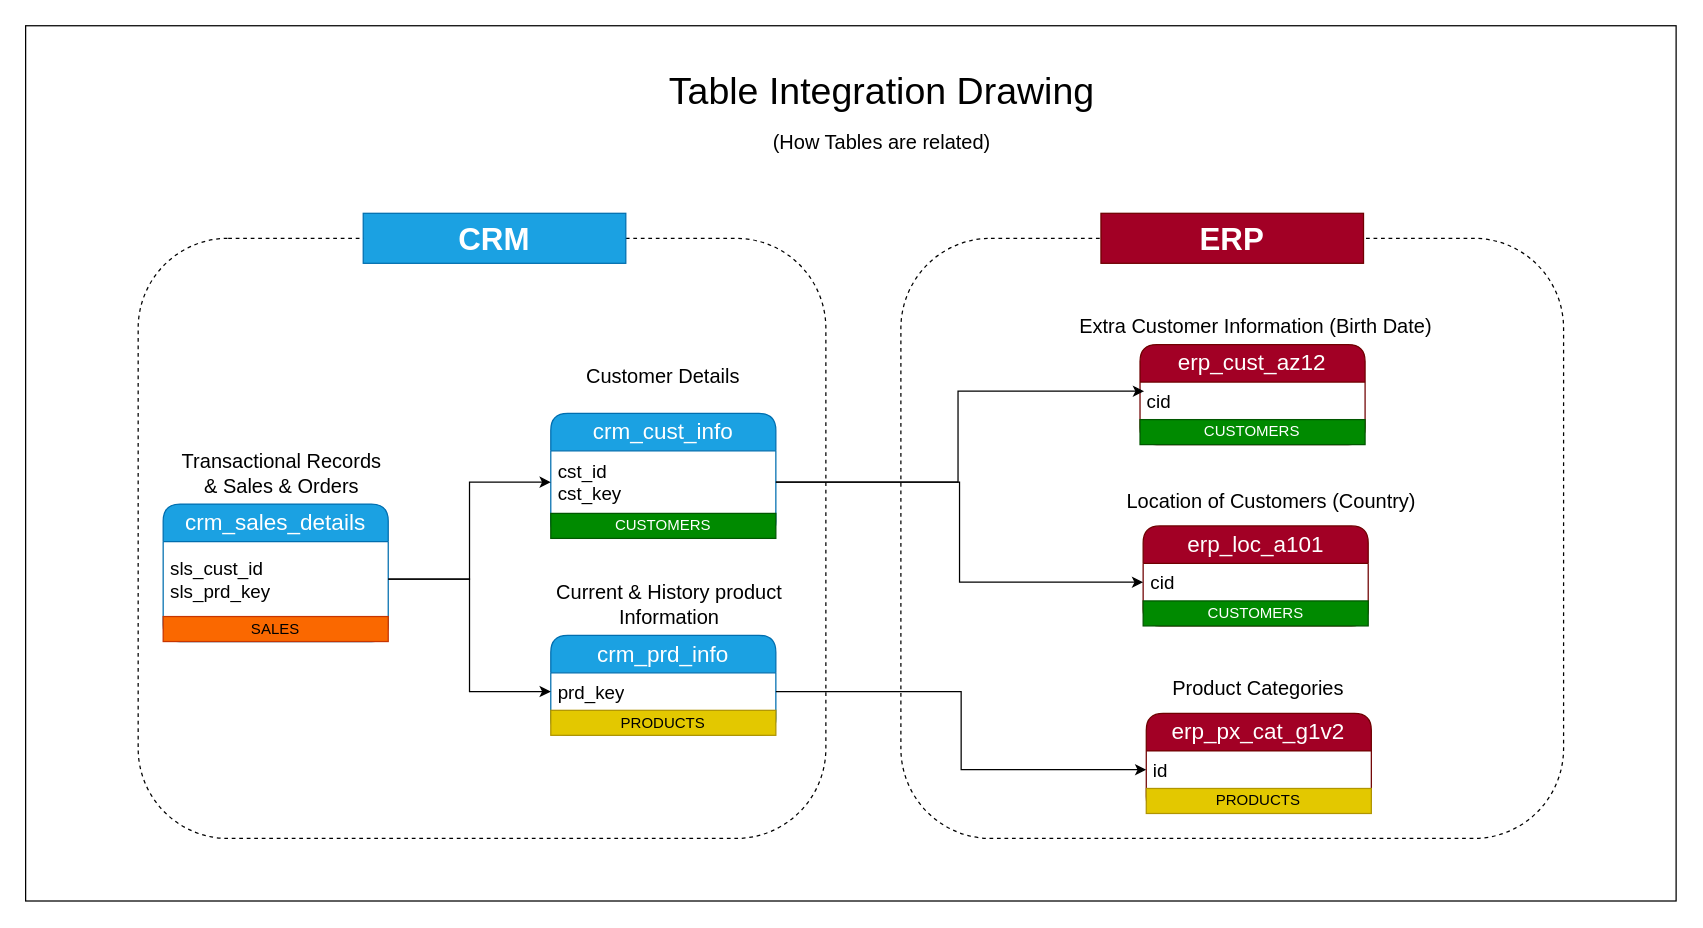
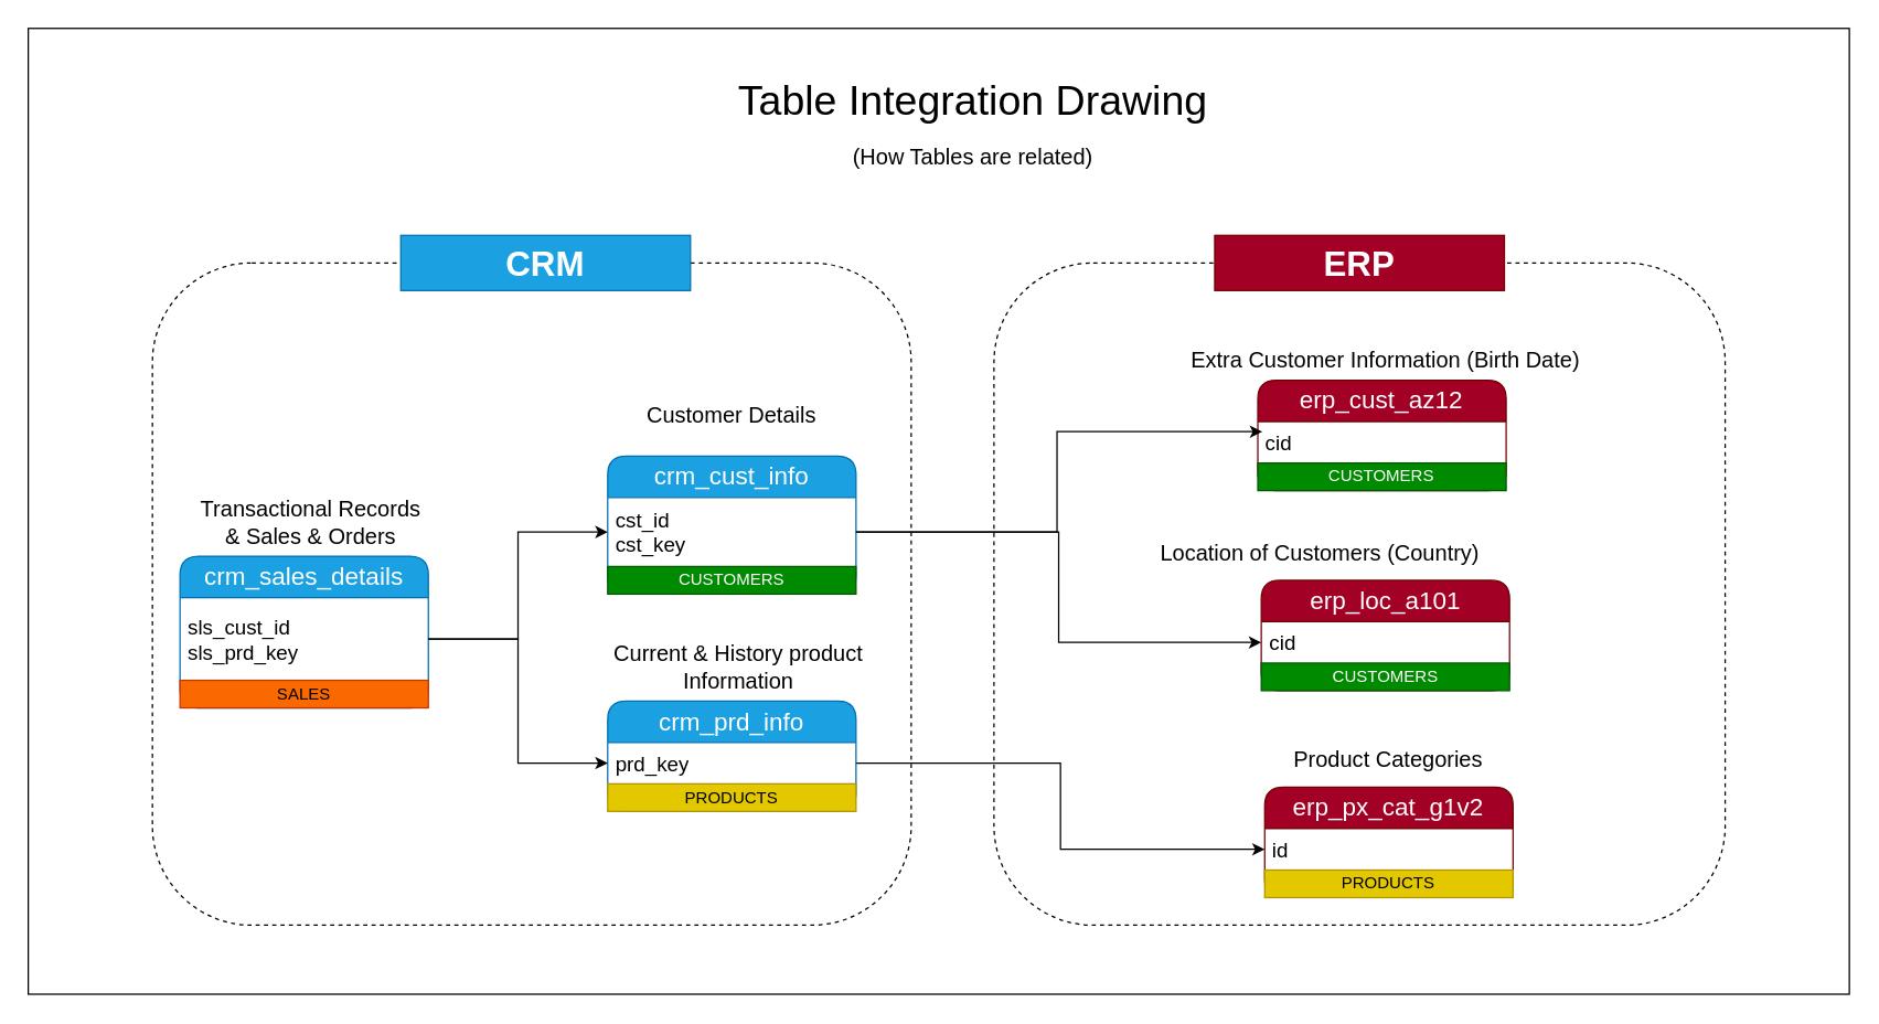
  <mxCell id="0" />
  <mxCell id="1" parent="0" />
  <mxCell id="2" value="" style="rounded=0;whiteSpace=wrap;html=1;fillColor=none;movable=0;resizable=0;rotatable=0;deletable=0;editable=0;locked=1;connectable=0;" vertex="1" parent="1"><mxGeometry x="20" y="20" width="1320" height="700" as="geometry" /></mxCell>
  <mxCell id="3" value="" style="rounded=1;whiteSpace=wrap;html=1;fillColor=none;strokeColor=default;dashed=1;movable=0;resizable=0;rotatable=0;deletable=0;editable=0;locked=1;connectable=0;" vertex="1" parent="1"><mxGeometry x="720" y="190" width="530" height="480" as="geometry" /></mxCell>
  <mxCell id="4" value="" style="rounded=1;whiteSpace=wrap;html=1;fillColor=none;strokeColor=default;dashed=1;movable=0;resizable=0;rotatable=0;deletable=0;editable=0;locked=1;connectable=0;" vertex="1" parent="1"><mxGeometry x="110" y="190" width="550" height="480" as="geometry" /></mxCell>
  <mxCell id="5" value="crm_cust_info" style="swimlane;fontStyle=0;childLayout=stackLayout;horizontal=1;startSize=30;horizontalStack=0;resizeParent=1;resizeParentMax=0;resizeLast=0;collapsible=1;marginBottom=0;whiteSpace=wrap;html=1;rounded=1;fillColor=#1ba1e2;fontColor=#ffffff;strokeColor=#006EAF;fontSize=18;" vertex="1" parent="1"><mxGeometry x="440" y="330" width="180" height="100" as="geometry" /></mxCell>
  <mxCell id="6" value="cst_id&lt;div&gt;cst_key&lt;/div&gt;" style="text;strokeColor=none;fillColor=none;align=left;verticalAlign=middle;spacingLeft=4;spacingRight=4;overflow=hidden;points=[[0,0.5],[1,0.5]];portConstraint=eastwest;rotatable=0;whiteSpace=wrap;html=1;fontSize=15;" vertex="1" parent="5"><mxGeometry y="30" width="180" height="50" as="geometry" /></mxCell>
  <mxCell id="7" value="CUSTOMERS" style="text;html=1;strokeColor=#005700;fillColor=#008a00;align=center;verticalAlign=middle;whiteSpace=wrap;overflow=hidden;fontColor=#ffffff;" vertex="1" parent="5"><mxGeometry y="80" width="180" height="20" as="geometry" /></mxCell>
  <mxCell id="8" value="crm_prd_info" style="swimlane;fontStyle=0;childLayout=stackLayout;horizontal=1;startSize=30;horizontalStack=0;resizeParent=1;resizeParentMax=0;resizeLast=0;collapsible=1;marginBottom=0;whiteSpace=wrap;html=1;rounded=1;fillColor=#1ba1e2;fontColor=#ffffff;strokeColor=#006EAF;fontSize=18;" vertex="1" parent="1"><mxGeometry x="440" y="507.5" width="180" height="80" as="geometry" /></mxCell>
  <mxCell id="9" value="prd_key" style="text;strokeColor=none;fillColor=none;align=left;verticalAlign=middle;spacingLeft=4;spacingRight=4;overflow=hidden;points=[[0,0.5],[1,0.5]];portConstraint=eastwest;rotatable=0;whiteSpace=wrap;html=1;fontSize=15;" vertex="1" parent="8"><mxGeometry y="30" width="180" height="30" as="geometry" /></mxCell>
  <mxCell id="10" value="PRODUCTS" style="text;html=1;strokeColor=#B09500;fillColor=#e3c800;align=center;verticalAlign=middle;whiteSpace=wrap;overflow=hidden;fontColor=#000000;" vertex="1" parent="8"><mxGeometry y="60" width="180" height="20" as="geometry" /></mxCell>
  <mxCell id="11" value="crm_sales_details" style="swimlane;fontStyle=0;childLayout=stackLayout;horizontal=1;startSize=30;horizontalStack=0;resizeParent=1;resizeParentMax=0;resizeLast=0;collapsible=1;marginBottom=0;whiteSpace=wrap;html=1;rounded=1;fillColor=#1ba1e2;fontColor=#ffffff;strokeColor=#006EAF;fontSize=18;" vertex="1" parent="1"><mxGeometry x="130" y="402.5" width="180" height="110" as="geometry" /></mxCell>
  <mxCell id="12" value="sls_cust_id&lt;div&gt;sls_prd_key&lt;/div&gt;" style="text;strokeColor=none;fillColor=none;align=left;verticalAlign=middle;spacingLeft=4;spacingRight=4;overflow=hidden;points=[[0,0.5],[1,0.5]];portConstraint=eastwest;rotatable=0;whiteSpace=wrap;html=1;fontSize=15;" vertex="1" parent="11"><mxGeometry y="30" width="180" height="60" as="geometry" /></mxCell>
  <mxCell id="13" value="SALES" style="text;html=1;strokeColor=#C73500;fillColor=#fa6800;align=center;verticalAlign=middle;whiteSpace=wrap;overflow=hidden;fontColor=#000000;" vertex="1" parent="11"><mxGeometry y="90" width="180" height="20" as="geometry" /></mxCell>
  <mxCell id="14" style="edgeStyle=orthogonalEdgeStyle;rounded=0;orthogonalLoop=1;jettySize=auto;html=1;entryX=0;entryY=0.5;entryDx=0;entryDy=0;" edge="1" parent="1" source="12" target="6"><mxGeometry relative="1" as="geometry" /></mxCell>
  <mxCell id="15" style="edgeStyle=orthogonalEdgeStyle;rounded=0;orthogonalLoop=1;jettySize=auto;html=1;entryX=0;entryY=0.5;entryDx=0;entryDy=0;" edge="1" parent="1" source="12" target="9"><mxGeometry relative="1" as="geometry" /></mxCell>
  <mxCell id="16" value="erp_cust_az12" style="swimlane;fontStyle=0;childLayout=stackLayout;horizontal=1;startSize=30;horizontalStack=0;resizeParent=1;resizeParentMax=0;resizeLast=0;collapsible=1;marginBottom=0;whiteSpace=wrap;html=1;rounded=1;fillColor=#a20025;fontColor=#ffffff;strokeColor=#6F0000;fontSize=18;" vertex="1" parent="1"><mxGeometry x="911.25" y="275" width="180" height="80" as="geometry" /></mxCell>
  <mxCell id="17" value="cid" style="text;strokeColor=none;fillColor=none;align=left;verticalAlign=middle;spacingLeft=4;spacingRight=4;overflow=hidden;points=[[0,0.5],[1,0.5]];portConstraint=eastwest;rotatable=0;whiteSpace=wrap;html=1;fontSize=15;" vertex="1" parent="16"><mxGeometry y="30" width="180" height="30" as="geometry" /></mxCell>
  <mxCell id="18" value="CUSTOMERS" style="text;html=1;strokeColor=#005700;fillColor=#008a00;align=center;verticalAlign=middle;whiteSpace=wrap;overflow=hidden;fontColor=#ffffff;" vertex="1" parent="16"><mxGeometry y="60" width="180" height="20" as="geometry" /></mxCell>
  <mxCell id="19" value="erp_loc_a101" style="swimlane;fontStyle=0;childLayout=stackLayout;horizontal=1;startSize=30;horizontalStack=0;resizeParent=1;resizeParentMax=0;resizeLast=0;collapsible=1;marginBottom=0;whiteSpace=wrap;html=1;rounded=1;fillColor=#a20025;fontColor=#ffffff;strokeColor=#6F0000;fontSize=18;" vertex="1" parent="1"><mxGeometry x="913.75" y="420" width="180" height="80" as="geometry" /></mxCell>
  <mxCell id="20" value="cid" style="text;strokeColor=none;fillColor=none;align=left;verticalAlign=middle;spacingLeft=4;spacingRight=4;overflow=hidden;points=[[0,0.5],[1,0.5]];portConstraint=eastwest;rotatable=0;whiteSpace=wrap;html=1;fontSize=15;" vertex="1" parent="19"><mxGeometry y="30" width="180" height="30" as="geometry" /></mxCell>
  <mxCell id="21" value="CUSTOMERS" style="text;html=1;strokeColor=#005700;fillColor=#008a00;align=center;verticalAlign=middle;whiteSpace=wrap;overflow=hidden;fontColor=#ffffff;" vertex="1" parent="19"><mxGeometry y="60" width="180" height="20" as="geometry" /></mxCell>
  <mxCell id="22" value="erp_px_cat_g1v2" style="swimlane;fontStyle=0;childLayout=stackLayout;horizontal=1;startSize=30;horizontalStack=0;resizeParent=1;resizeParentMax=0;resizeLast=0;collapsible=1;marginBottom=0;whiteSpace=wrap;html=1;rounded=1;fillColor=#a20025;fontColor=#ffffff;strokeColor=#6F0000;fontSize=18;" vertex="1" parent="1"><mxGeometry x="916.25" y="570" width="180" height="80" as="geometry" /></mxCell>
  <mxCell id="23" value="id" style="text;strokeColor=none;fillColor=none;align=left;verticalAlign=middle;spacingLeft=4;spacingRight=4;overflow=hidden;points=[[0,0.5],[1,0.5]];portConstraint=eastwest;rotatable=0;whiteSpace=wrap;html=1;fontSize=15;" vertex="1" parent="22"><mxGeometry y="30" width="180" height="30" as="geometry" /></mxCell>
  <mxCell id="24" value="PRODUCTS" style="text;html=1;strokeColor=#B09500;fillColor=#e3c800;align=center;verticalAlign=middle;whiteSpace=wrap;overflow=hidden;fontColor=#000000;" vertex="1" parent="22"><mxGeometry y="60" width="180" height="20" as="geometry" /></mxCell>
  <mxCell id="25" style="edgeStyle=orthogonalEdgeStyle;rounded=0;orthogonalLoop=1;jettySize=auto;html=1;entryX=0;entryY=0.5;entryDx=0;entryDy=0;" edge="1" parent="1" source="9" target="23"><mxGeometry relative="1" as="geometry" /></mxCell>
  <mxCell id="26" value="Customer Details" style="rounded=0;whiteSpace=wrap;html=1;fillColor=none;strokeColor=none;fontSize=16;" vertex="1" parent="1"><mxGeometry x="425" y="290" width="210" height="20" as="geometry" /></mxCell>
  <mxCell id="27" value="Current &amp;amp; History product Information" style="rounded=0;whiteSpace=wrap;html=1;fillColor=none;strokeColor=none;fontSize=16;" vertex="1" parent="1"><mxGeometry x="430" y="472.5" width="210" height="20" as="geometry" /></mxCell>
  <mxCell id="28" value="Transactional Records &amp;amp; Sales &amp;amp; Orders" style="rounded=0;whiteSpace=wrap;html=1;fillColor=none;strokeColor=none;fontSize=16;" vertex="1" parent="1"><mxGeometry x="140" y="367.5" width="170" height="20" as="geometry" /></mxCell>
  <mxCell id="29" value="Product Categories" style="rounded=0;whiteSpace=wrap;html=1;fillColor=none;strokeColor=none;fontSize=16;" vertex="1" parent="1"><mxGeometry x="901.25" y="540" width="210" height="20" as="geometry" /></mxCell>
  <mxCell id="30" value="Extra Customer Information (Birth Date)" style="rounded=0;whiteSpace=wrap;html=1;fillColor=none;strokeColor=none;fontSize=16;" vertex="1" parent="1"><mxGeometry x="860" y="250" width="287.5" height="20" as="geometry" /></mxCell>
- <mxCell id="31" value="Location of Customers (Country)" style="rounded=0;whiteSpace=wrap;html=1;fillColor=none;strokeColor=none;fontSize=16;" vertex="1" parent="1"><mxGeometry x="885" y="390" width="262.5" height="20" as="geometry" /></mxCell>
+ <mxCell id="31" value="Location of Customers (Country)" style="rounded=0;whiteSpace=wrap;html=1;fillColor=none;strokeColor=none;fontSize=16;" vertex="1" parent="1"><mxGeometry x="825" y="390" width="262.5" height="20" as="geometry" /></mxCell>
  <mxCell id="32" style="edgeStyle=orthogonalEdgeStyle;rounded=0;orthogonalLoop=1;jettySize=auto;html=1;entryX=0;entryY=0.5;entryDx=0;entryDy=0;" edge="1" parent="1" source="6" target="20"><mxGeometry relative="1" as="geometry" /></mxCell>
  <mxCell id="33" style="edgeStyle=orthogonalEdgeStyle;rounded=0;orthogonalLoop=1;jettySize=auto;html=1;entryX=0.018;entryY=0.242;entryDx=0;entryDy=0;entryPerimeter=0;" edge="1" parent="1" source="6" target="17"><mxGeometry relative="1" as="geometry" /></mxCell>
  <mxCell id="34" value="CRM" style="rounded=0;whiteSpace=wrap;html=1;fillColor=#1ba1e2;strokeColor=#006EAF;fontSize=25;labelBackgroundColor=none;fontStyle=1;fontColor=#ffffff;" vertex="1" parent="1"><mxGeometry x="290" y="170" width="210" height="40" as="geometry" /></mxCell>
  <mxCell id="35" value="ERP" style="rounded=0;whiteSpace=wrap;html=1;fillColor=#a20025;strokeColor=#6F0000;fontSize=25;labelBackgroundColor=none;fontStyle=1;fontColor=#ffffff;" vertex="1" parent="1"><mxGeometry x="880" y="170" width="210" height="40" as="geometry" /></mxCell>
  <mxCell id="36" value="Table Integration Drawing&lt;div&gt;&lt;font style=&quot;font-size: 16px;&quot;&gt;(How Tables are related)&lt;/font&gt;&lt;/div&gt;" style="rounded=0;whiteSpace=wrap;html=1;fillColor=none;strokeColor=none;fontSize=30;" vertex="1" parent="1"><mxGeometry x="390" y="60" width="630" height="60" as="geometry" /></mxCell>
